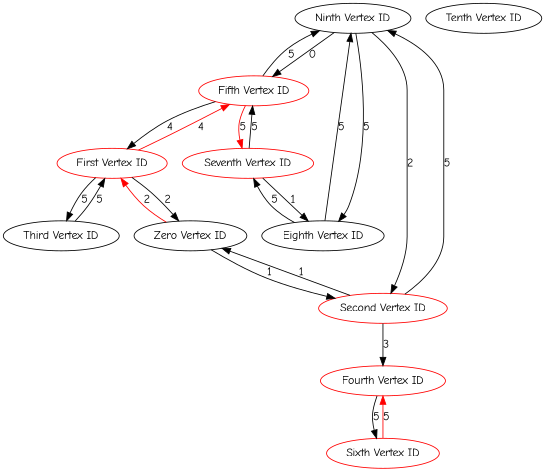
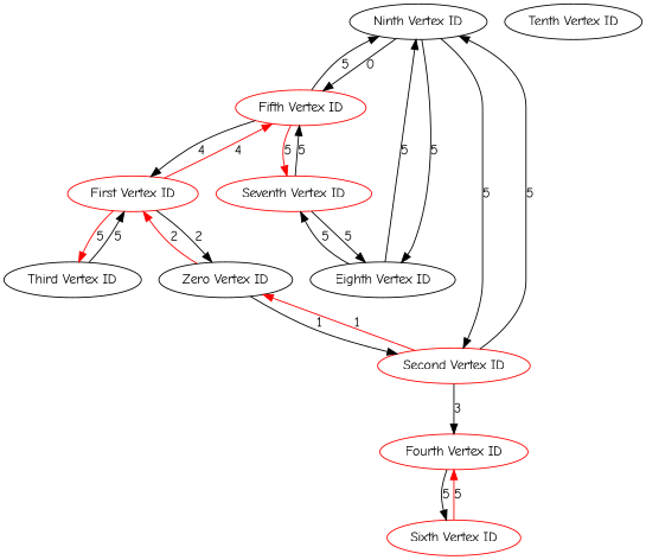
  digraph {
    fontname="Comic Neue"
    node [fontname="Comic Neue" color=red]
    edge [fontname="Comic Neue"]
    "Ninth Vertex ID" [color=""]
    "Fifth Vertex ID"
    "Seventh Vertex ID"
    "First Vertex ID"
    "Eighth Vertex ID" [color=""]
    "Second Vertex ID"
    "Third Vertex ID" [color=""]
    "Zero Vertex ID" [color=black]
    "Sixth Vertex ID"
    "Fourth Vertex ID"
    "Tenth Vertex ID" [color=""]
    "Ninth Vertex ID" -> "Fifth Vertex ID" [label=0]
    "Ninth Vertex ID" -> "Eighth Vertex ID" [label=5]
-   "Ninth Vertex ID" -> "Second Vertex ID" [label=2]
+   "Ninth Vertex ID" -> "Second Vertex ID" [label=5]
    "Fifth Vertex ID" -> "Ninth Vertex ID" [label=5]
    "Fifth Vertex ID" -> "Seventh Vertex ID" [color=red label=5]
    "Fifth Vertex ID" -> "First Vertex ID" [label=4]
    "Seventh Vertex ID" -> "Fifth Vertex ID" [label=5]
-   "Seventh Vertex ID" -> "Eighth Vertex ID" [label=1]
+   "Seventh Vertex ID" -> "Eighth Vertex ID" [label=5]
    "First Vertex ID" -> "Fifth Vertex ID" [color=red label=4]
-   "First Vertex ID" -> "Third Vertex ID" [label=5]
+   "First Vertex ID" -> "Third Vertex ID" [label=5 color=red]
    "First Vertex ID" -> "Zero Vertex ID" [label=2]
    "Eighth Vertex ID" -> "Ninth Vertex ID" [label=5]
    "Eighth Vertex ID" -> "Seventh Vertex ID" [label=5]
    "Second Vertex ID" -> "Ninth Vertex ID" [label=5]
-   "Second Vertex ID" -> "Zero Vertex ID" [color=black label=1]
+   "Second Vertex ID" -> "Zero Vertex ID" [color=red label=1]
    "Second Vertex ID" -> "Fourth Vertex ID" [label=3]
    "Third Vertex ID" -> "First Vertex ID" [label=5]
    "Zero Vertex ID" -> "First Vertex ID" [color=red label=2]
    "Zero Vertex ID" -> "Second Vertex ID" [label=1]
    "Sixth Vertex ID" -> "Fourth Vertex ID" [color=red label=5]
    "Fourth Vertex ID" -> "Sixth Vertex ID" [label=5]
  }
